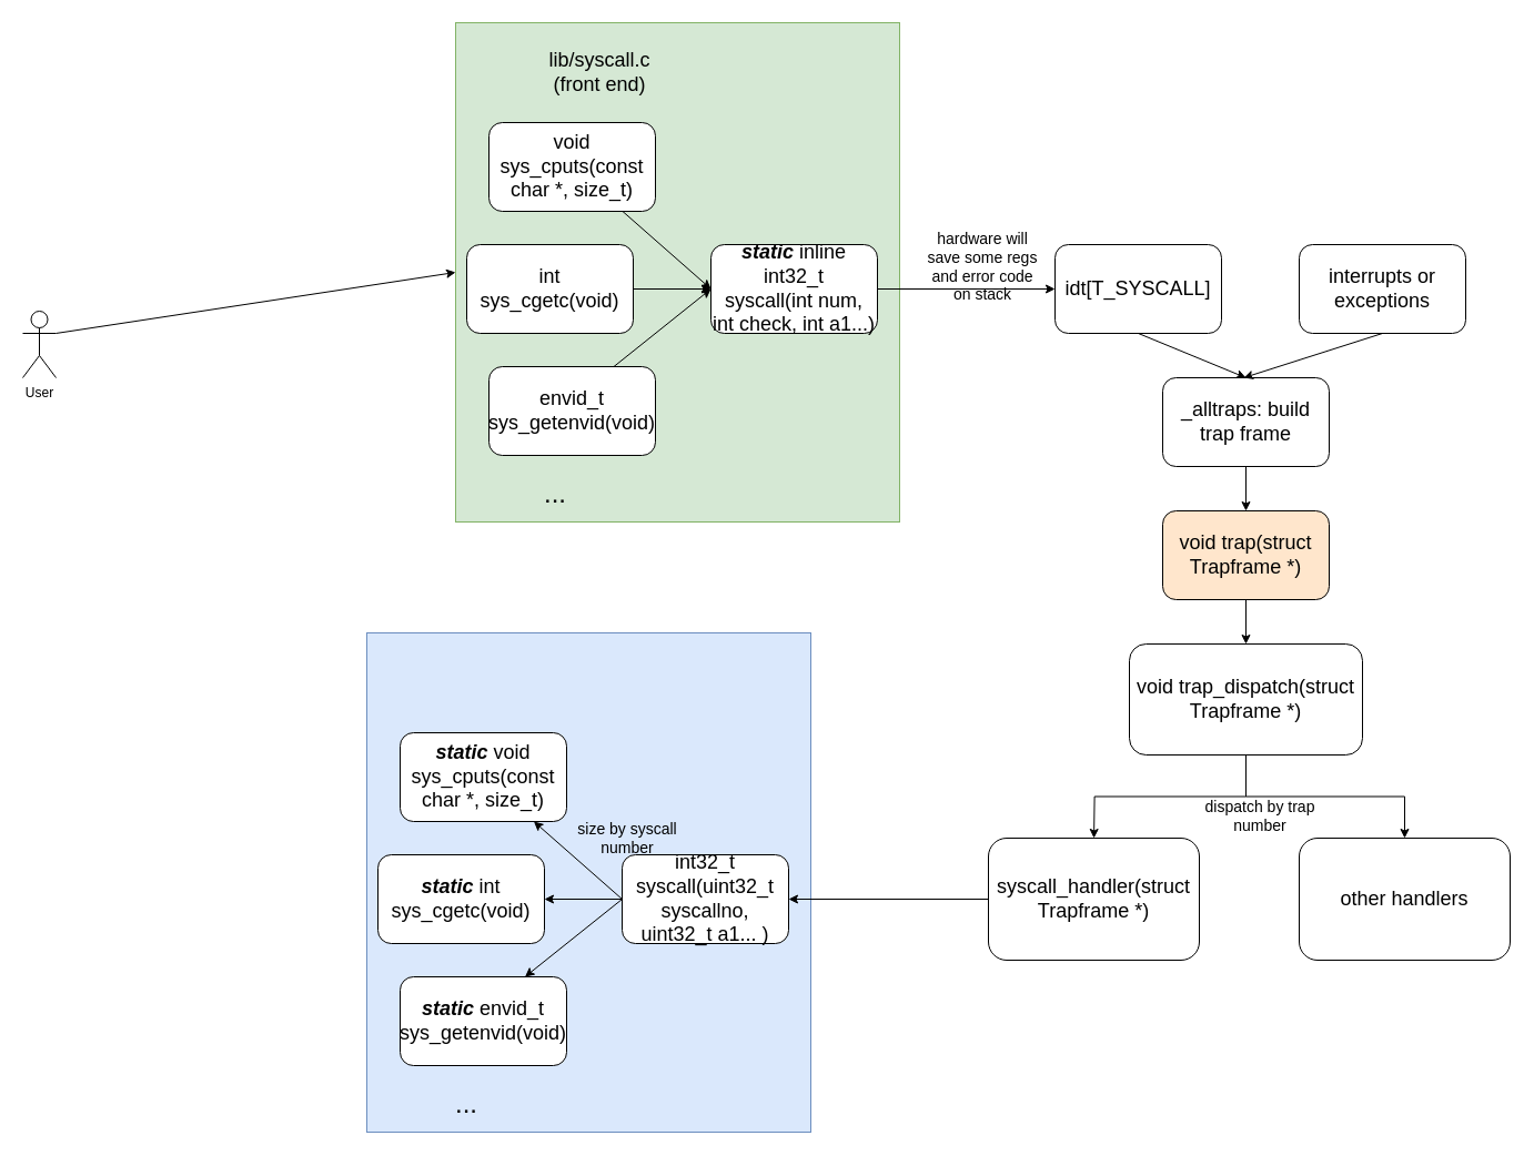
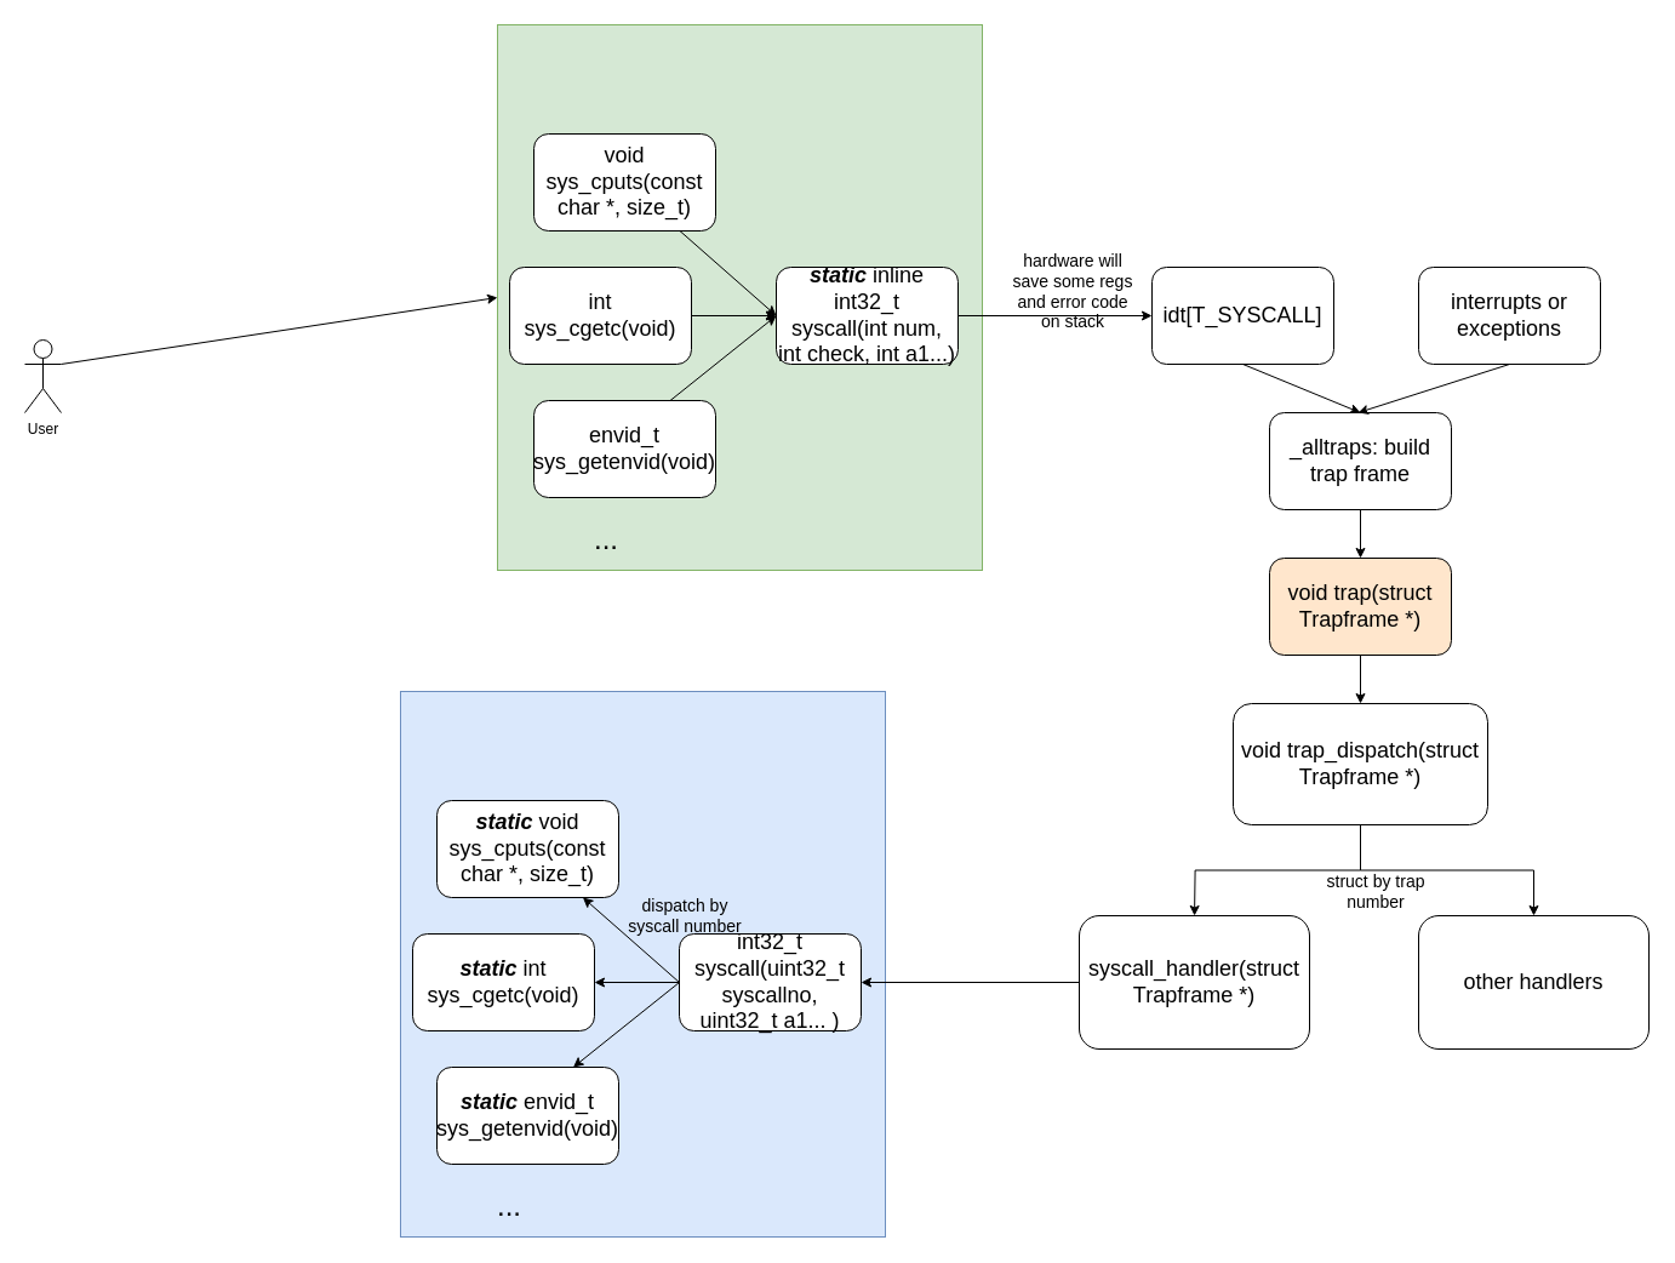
  <mxCell id="0" />
  <mxCell id="1" parent="0" />
  <mxCell id="2" style="edgeStyle=none;rounded=0;sketch=0;orthogonalLoop=1;jettySize=auto;html=1;exitX=0.5;exitY=1;exitDx=0;exitDy=0;entryX=0.5;entryY=0;entryDx=0;entryDy=0;shadow=0;" edge="1" parent="1" source="3" target="6"><mxGeometry relative="1" as="geometry" /></mxCell>
  <mxCell id="3" value="&lt;span style=&quot;font-size: 18px&quot;&gt;idt[T_SYSCALL]&lt;/span&gt;" style="rounded=1;whiteSpace=wrap;html=1;" vertex="1" parent="1"><mxGeometry x="950" y="220" width="150" height="80" as="geometry" /></mxCell>
  <mxCell id="4" value="&lt;font style=&quot;font-size: 14px&quot;&gt;hardware will save some regs and error code on stack&lt;/font&gt;" style="text;html=1;strokeColor=none;fillColor=none;align=center;verticalAlign=middle;whiteSpace=wrap;rounded=0;" vertex="1" parent="1"><mxGeometry x="830" y="230" width="110" height="20" as="geometry" /></mxCell>
  <mxCell id="5" value="" style="edgeStyle=none;rounded=0;sketch=0;orthogonalLoop=1;jettySize=auto;html=1;shadow=0;" edge="1" parent="1" source="6" target="8"><mxGeometry relative="1" as="geometry" /></mxCell>
  <mxCell id="6" value="&lt;span style=&quot;font-size: 18px&quot;&gt;_alltraps: build trap frame&lt;/span&gt;" style="rounded=1;whiteSpace=wrap;html=1;" vertex="1" parent="1"><mxGeometry x="1047" y="340" width="150" height="80" as="geometry" /></mxCell>
  <mxCell id="7" value="" style="edgeStyle=none;rounded=0;sketch=0;orthogonalLoop=1;jettySize=auto;html=1;shadow=0;" edge="1" parent="1" source="8" target="11"><mxGeometry relative="1" as="geometry" /></mxCell>
  <mxCell id="8" value="&lt;div&gt;&lt;span style=&quot;font-size: 18px&quot;&gt;void&amp;nbsp;&lt;/span&gt;&lt;span style=&quot;font-size: 18px&quot;&gt;trap(struct Trapframe *)&lt;/span&gt;&lt;/div&gt;" style="rounded=1;whiteSpace=wrap;html=1;fillColor=#ffe6cc;" vertex="1" parent="1"><mxGeometry x="1047" y="460" width="150" height="80" as="geometry" /></mxCell>
  <mxCell id="9" style="edgeStyle=orthogonalEdgeStyle;rounded=0;orthogonalLoop=1;jettySize=auto;html=1;exitX=0.5;exitY=1;exitDx=0;exitDy=0;" edge="1" parent="1" source="11"><mxGeometry relative="1" as="geometry"><mxPoint x="985.059" y="755" as="targetPoint" /></mxGeometry></mxCell>
  <mxCell id="10" style="edgeStyle=orthogonalEdgeStyle;rounded=0;orthogonalLoop=1;jettySize=auto;html=1;exitX=0.5;exitY=1;exitDx=0;exitDy=0;" edge="1" parent="1" source="11" target="14"><mxGeometry relative="1" as="geometry" /></mxCell>
  <mxCell id="11" value="&lt;div&gt;&lt;span style=&quot;font-size: 18px&quot;&gt;void&amp;nbsp;&lt;/span&gt;&lt;span style=&quot;font-size: 18px&quot;&gt;trap_dispatch(struct Trapframe *)&lt;/span&gt;&lt;/div&gt;" style="rounded=1;whiteSpace=wrap;html=1;" vertex="1" parent="1"><mxGeometry x="1017" y="580" width="210" height="100" as="geometry" /></mxCell>
  <mxCell id="12" style="edgeStyle=none;rounded=0;sketch=0;orthogonalLoop=1;jettySize=auto;html=1;exitX=0.5;exitY=1;exitDx=0;exitDy=0;shadow=0;" edge="1" parent="1" source="13"><mxGeometry relative="1" as="geometry"><mxPoint x="1120" y="340" as="targetPoint" /></mxGeometry></mxCell>
  <mxCell id="13" value="&lt;span style=&quot;font-size: 18px&quot;&gt;interrupts or exceptions&lt;/span&gt;" style="rounded=1;whiteSpace=wrap;html=1;" vertex="1" parent="1"><mxGeometry x="1170" y="220" width="150" height="80" as="geometry" /></mxCell>
  <mxCell id="14" value="&lt;span style=&quot;font-size: 18px&quot;&gt;other handlers&lt;/span&gt;" style="rounded=1;whiteSpace=wrap;html=1;" vertex="1" parent="1"><mxGeometry x="1170" y="755" width="190" height="110" as="geometry" /></mxCell>
- <mxCell id="15" value="&lt;font style=&quot;font-size: 14px&quot;&gt;dispatch by trap number&lt;/font&gt;" style="text;html=1;strokeColor=none;fillColor=none;align=center;verticalAlign=middle;whiteSpace=wrap;rounded=0;" vertex="1" parent="1"><mxGeometry x="1080" y="710" width="110" height="50" as="geometry" /></mxCell>
+ <mxCell id="15" value="&lt;font style=&quot;font-size: 14px&quot;&gt;struct by trap number&lt;/font&gt;" style="text;html=1;strokeColor=none;fillColor=none;align=center;verticalAlign=middle;whiteSpace=wrap;rounded=0;" vertex="1" parent="1"><mxGeometry x="1080" y="710" width="110" height="50" as="geometry" /></mxCell>
  <mxCell id="16" value="" style="rounded=0;whiteSpace=wrap;html=1;fillColor=#d5e8d4;strokeColor=#82b366;" vertex="1" parent="1"><mxGeometry x="410" y="20" width="400" height="450" as="geometry" /></mxCell>
- <mxCell id="17" value="&lt;font style=&quot;font-size: 18px&quot;&gt;lib/syscall.c (front end)&lt;/font&gt;" style="text;html=1;strokeColor=none;fillColor=none;align=center;verticalAlign=middle;whiteSpace=wrap;rounded=0;" vertex="1" parent="1"><mxGeometry x="480" y="40" width="120" height="50" as="geometry" /></mxCell>
  <mxCell id="18" style="rounded=0;orthogonalLoop=1;jettySize=auto;html=1;entryX=0;entryY=0.5;entryDx=0;entryDy=0;" edge="1" parent="1" source="19" target="26"><mxGeometry relative="1" as="geometry" /></mxCell>
  <mxCell id="19" value="&lt;font style=&quot;font-size: 18px&quot;&gt;void&#09;sys_cputs(const char *, size_t)&lt;/font&gt;" style="rounded=1;whiteSpace=wrap;html=1;" vertex="1" parent="1"><mxGeometry x="440" y="110" width="150" height="80" as="geometry" /></mxCell>
  <mxCell id="20" value="" style="edgeStyle=none;rounded=0;orthogonalLoop=1;jettySize=auto;html=1;" edge="1" parent="1" source="21" target="26"><mxGeometry relative="1" as="geometry" /></mxCell>
  <mxCell id="21" value="&lt;span style=&quot;font-size: 18px&quot;&gt;int sys_cgetc(void)&lt;/span&gt;" style="rounded=1;whiteSpace=wrap;html=1;" vertex="1" parent="1"><mxGeometry x="420" y="220" width="150" height="80" as="geometry" /></mxCell>
  <mxCell id="22" style="edgeStyle=none;rounded=0;orthogonalLoop=1;jettySize=auto;html=1;exitX=0.75;exitY=0;exitDx=0;exitDy=0;entryX=0;entryY=0.5;entryDx=0;entryDy=0;" edge="1" parent="1" source="23" target="26"><mxGeometry relative="1" as="geometry" /></mxCell>
  <mxCell id="23" value="&lt;span style=&quot;font-size: 18px&quot;&gt;envid_t&lt;span&gt;&#09;&lt;/span&gt;sys_getenvid(void)&lt;/span&gt;" style="rounded=1;whiteSpace=wrap;html=1;" vertex="1" parent="1"><mxGeometry x="440" y="330" width="150" height="80" as="geometry" /></mxCell>
  <mxCell id="24" value="&lt;font style=&quot;font-size: 24px&quot;&gt;...&lt;/font&gt;" style="text;html=1;strokeColor=none;fillColor=none;align=center;verticalAlign=middle;whiteSpace=wrap;rounded=0;" vertex="1" parent="1"><mxGeometry x="440" y="420" width="120" height="50" as="geometry" /></mxCell>
  <mxCell id="25" style="edgeStyle=orthogonalEdgeStyle;rounded=0;orthogonalLoop=1;jettySize=auto;html=1;exitX=1;exitY=0.5;exitDx=0;exitDy=0;" edge="1" parent="1" source="26" target="3"><mxGeometry relative="1" as="geometry" /></mxCell>
  <mxCell id="26" value="&lt;div&gt;&lt;span style=&quot;font-size: 18px&quot;&gt;&lt;b&gt;&lt;i&gt;static&lt;/i&gt;&lt;/b&gt; inline int32_t&lt;/span&gt;&lt;/div&gt;&lt;div&gt;&lt;span style=&quot;font-size: 18px&quot;&gt;syscall(int num, int check, int a1...)&lt;/span&gt;&lt;/div&gt;" style="rounded=1;whiteSpace=wrap;html=1;" vertex="1" parent="1"><mxGeometry x="640" y="220" width="150" height="80" as="geometry" /></mxCell>
  <mxCell id="27" value="" style="rounded=0;whiteSpace=wrap;html=1;fillColor=#dae8fc;strokeColor=#6c8ebf;" vertex="1" parent="1"><mxGeometry x="330" y="570" width="400" height="450" as="geometry" /></mxCell>
  <mxCell id="28" style="rounded=0;orthogonalLoop=1;jettySize=auto;html=1;exitX=0;exitY=0.5;exitDx=0;exitDy=0;" edge="1" parent="1" source="35" target="29"><mxGeometry relative="1" as="geometry" /></mxCell>
  <mxCell id="29" value="&lt;font style=&quot;font-size: 18px&quot;&gt;&lt;b&gt;&lt;i&gt;static&amp;nbsp;&lt;/i&gt;&lt;/b&gt;void&#09;sys_cputs(const char *, size_t)&lt;/font&gt;" style="rounded=1;whiteSpace=wrap;html=1;" vertex="1" parent="1"><mxGeometry x="360" y="660" width="150" height="80" as="geometry" /></mxCell>
  <mxCell id="30" value="" style="edgeStyle=none;rounded=0;orthogonalLoop=1;jettySize=auto;html=1;" edge="1" parent="1" source="35" target="31"><mxGeometry relative="1" as="geometry" /></mxCell>
  <mxCell id="31" value="&lt;b style=&quot;font-size: 18px&quot;&gt;&lt;i&gt;static&amp;nbsp;&lt;/i&gt;&lt;/b&gt;&lt;span style=&quot;font-size: 18px&quot;&gt;int sys_cgetc(void)&lt;/span&gt;" style="rounded=1;whiteSpace=wrap;html=1;" vertex="1" parent="1"><mxGeometry x="340" y="770" width="150" height="80" as="geometry" /></mxCell>
  <mxCell id="32" style="edgeStyle=none;rounded=0;orthogonalLoop=1;jettySize=auto;html=1;exitX=0;exitY=0.5;exitDx=0;exitDy=0;entryX=0.75;entryY=0;entryDx=0;entryDy=0;" edge="1" parent="1" source="35" target="33"><mxGeometry relative="1" as="geometry" /></mxCell>
  <mxCell id="33" value="&lt;b style=&quot;font-size: 18px&quot;&gt;&lt;i&gt;static&amp;nbsp;&lt;/i&gt;&lt;/b&gt;&lt;span style=&quot;font-size: 18px&quot;&gt;envid_t&lt;span&gt;&#09;&lt;/span&gt;sys_getenvid(void)&lt;/span&gt;" style="rounded=1;whiteSpace=wrap;html=1;" vertex="1" parent="1"><mxGeometry x="360" y="880" width="150" height="80" as="geometry" /></mxCell>
  <mxCell id="34" value="&lt;font style=&quot;font-size: 24px&quot;&gt;...&lt;/font&gt;" style="text;html=1;strokeColor=none;fillColor=none;align=center;verticalAlign=middle;whiteSpace=wrap;rounded=0;" vertex="1" parent="1"><mxGeometry x="360" y="970" width="120" height="50" as="geometry" /></mxCell>
  <mxCell id="35" value="&lt;span style=&quot;font-size: 18px&quot;&gt;int32_t syscall(uint32_t syscallno, uint32_t a1... )&lt;/span&gt;" style="rounded=1;whiteSpace=wrap;html=1;" vertex="1" parent="1"><mxGeometry x="560" y="770" width="150" height="80" as="geometry" /></mxCell>
  <mxCell id="36" style="edgeStyle=none;rounded=0;sketch=0;orthogonalLoop=1;jettySize=auto;html=1;exitX=0;exitY=0.5;exitDx=0;exitDy=0;entryX=1;entryY=0.5;entryDx=0;entryDy=0;shadow=0;" edge="1" parent="1" source="37" target="35"><mxGeometry relative="1" as="geometry" /></mxCell>
  <mxCell id="37" value="&lt;span style=&quot;font-size: 18px&quot;&gt;syscall_handler(struct Trapframe *)&lt;/span&gt;" style="rounded=1;whiteSpace=wrap;html=1;" vertex="1" parent="1"><mxGeometry x="890" y="755" width="190" height="110" as="geometry" /></mxCell>
- <mxCell id="38" value="&lt;font style=&quot;font-size: 14px&quot;&gt;size by syscall number&lt;/font&gt;" style="text;html=1;strokeColor=none;fillColor=none;align=center;verticalAlign=middle;whiteSpace=wrap;rounded=0;" vertex="1" parent="1"><mxGeometry x="510" y="730" width="110" height="50" as="geometry" /></mxCell>
+ <mxCell id="38" value="&lt;font style=&quot;font-size: 14px&quot;&gt;dispatch by syscall number&lt;/font&gt;" style="text;html=1;strokeColor=none;fillColor=none;align=center;verticalAlign=middle;whiteSpace=wrap;rounded=0;" vertex="1" parent="1"><mxGeometry x="510" y="730" width="110" height="50" as="geometry" /></mxCell>
  <mxCell id="39" style="edgeStyle=none;rounded=0;sketch=0;orthogonalLoop=1;jettySize=auto;html=1;exitX=1;exitY=0.333;exitDx=0;exitDy=0;exitPerimeter=0;entryX=0;entryY=0.5;entryDx=0;entryDy=0;shadow=0;" edge="1" parent="1" source="40" target="16"><mxGeometry relative="1" as="geometry" /></mxCell>
  <mxCell id="40" value="User" style="shape=umlActor;verticalLabelPosition=bottom;verticalAlign=top;html=1;outlineConnect=0;" vertex="1" parent="1"><mxGeometry x="20" y="280" width="30" height="60" as="geometry" /></mxCell>
